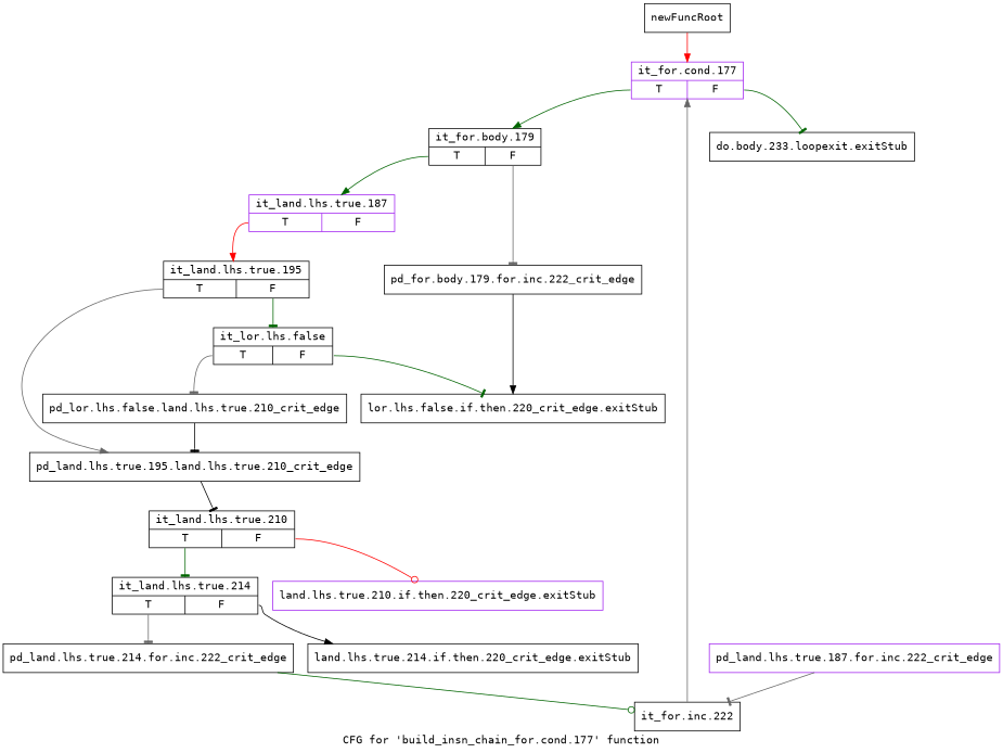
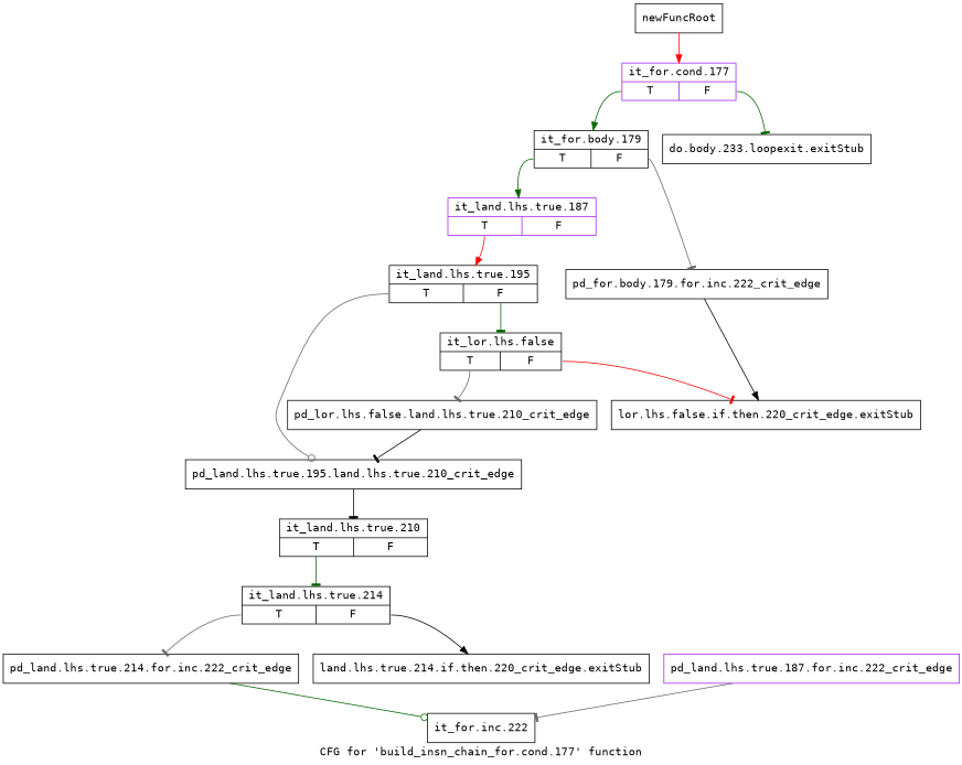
  digraph {
    fontname="DejaVu Sans Mono"
    label="CFG for 'build_insn_chain_for.cond.177' function"
    node [color=black fontname="DejaVu Sans Mono" shape=record]
    edge [arrowhead=tee color=darkgreen fontname="DejaVu Sans Mono"]
    n1 [label="{newFuncRoot}"]
    n2 [color=purple label="{it_for.cond.177|{<s0>T|<s1>F}}"]
    n3 [label="{do.body.233.loopexit.exitStub}"]
    n4 [label="{it_for.body.179|{<s0>T|<s1>F}}"]
    n5 [color=purple label="{it_land.lhs.true.187|{<s0>T|<s1>F}}"]
    n6 [label="{pd_for.body.179.for.inc.222_crit_edge}"]
    n7 [label="{lor.lhs.false.if.then.220_crit_edge.exitStub}"]
-   n8 [color=purple label="{land.lhs.true.210.if.then.220_crit_edge.exitStub}"]
    n9 [label="{land.lhs.true.214.if.then.220_crit_edge.exitStub}"]
    n10 [label="{it_land.lhs.true.195|{<s0>T|<s1>F}}"]
    n11 [label="{pd_land.lhs.true.195.land.lhs.true.210_crit_edge}"]
    n12 [label="{it_lor.lhs.false|{<s0>T|<s1>F}}"]
    n13 [color=purple label="{pd_land.lhs.true.187.for.inc.222_crit_edge}"]
    n14 [label="{it_for.inc.222}"]
    n15 [label="{it_land.lhs.true.210|{<s0>T|<s1>F}}"]
    n16 [label="{pd_lor.lhs.false.land.lhs.true.210_crit_edge}"]
    n17 [label="{it_land.lhs.true.214|{<s0>T|<s1>F}}"]
    n18 [label="{pd_land.lhs.true.214.for.inc.222_crit_edge}"]
    n1 -> n2 [arrowhead=normal color=red]
    n2 -> n3 [tailport=s1]
    n2 -> n4 [arrowhead=normal tailport=s0]
    n4 -> n5 [arrowhead=normal tailport=s0]
    n4 -> n6 [color=gray40 tailport=s1]
    n5 -> n10 [arrowhead=normal color=red tailport=s0]
    n6 -> n7 [arrowhead=normal color=black]
-   n10 -> n11 [arrowhead=normal color=gray40 tailport=s0]
+   n10 -> n11 [arrowhead=odot color=gray40 tailport=s0]
    n10 -> n12 [tailport=s1]
    n11 -> n15 [color=black]
-   n12 -> n7 [tailport=s1]
+   n12 -> n7 [color=red tailport=s1]
    n12 -> n16 [color=gray40 tailport=s0]
    n13 -> n14 [color=gray40]
-   n14 -> n2 [arrowhead=normal color=gray40]
-   n15 -> n8 [arrowhead=odot color=red tailport=s1]
    n15 -> n17 [tailport=s0]
    n16 -> n11 [color=black]
    n17 -> n9 [arrowhead=normal color=black tailport=s1]
    n17 -> n18 [color=gray40 tailport=s0]
    n18 -> n14 [arrowhead=odot]
  }
